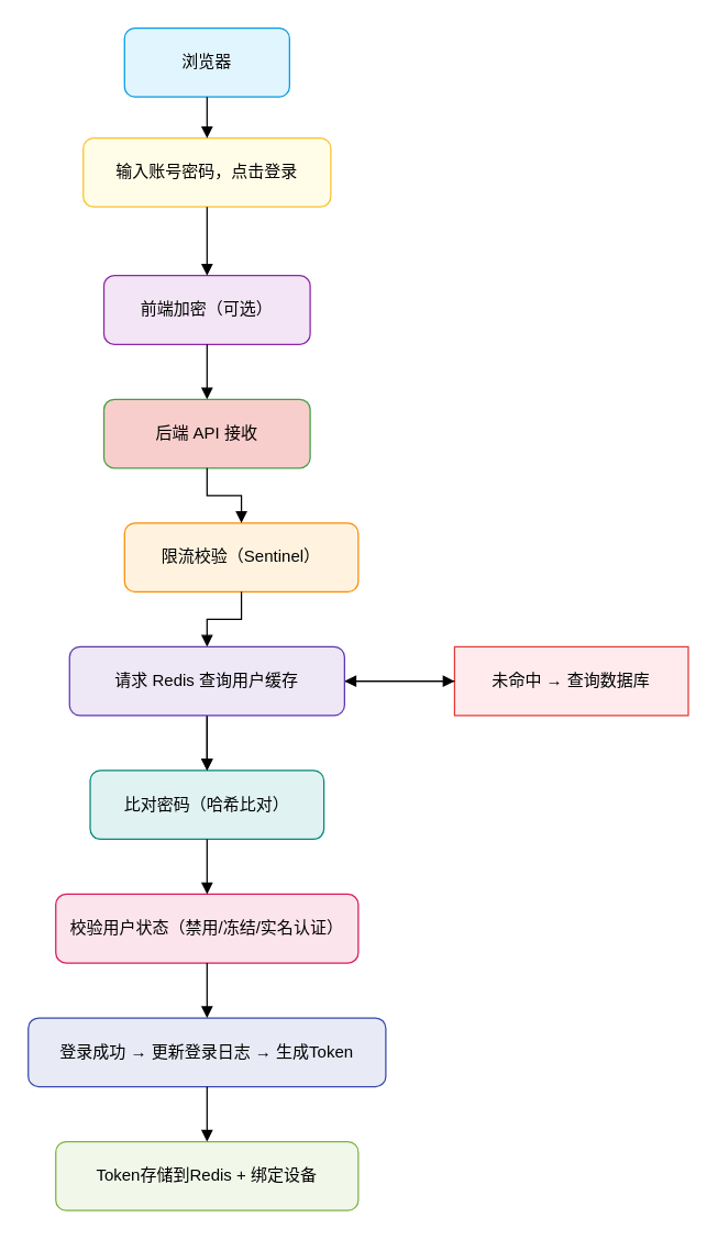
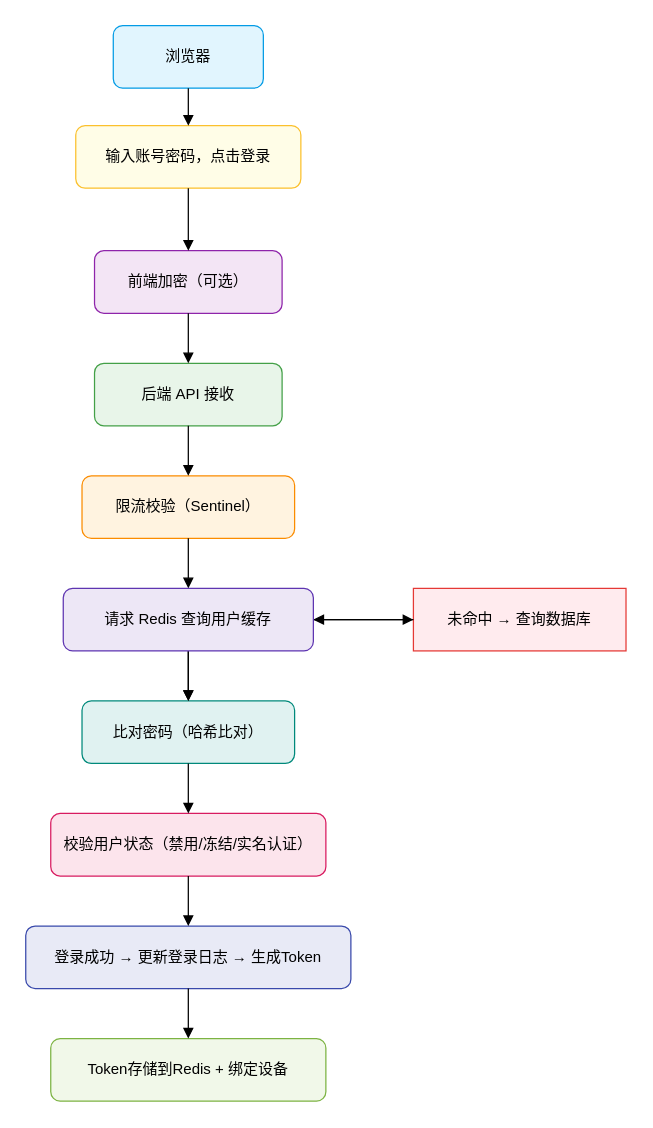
  <mxCell id="0" />
  <mxCell id="1" parent="0" />
  <mxCell id="2" value="浏览器" style="rounded=1;whiteSpace=wrap;html=1;fillColor=#e1f5fe;strokeColor=#039be5;" vertex="1" parent="1"><mxGeometry x="90" y="20" width="120" height="50" as="geometry" /></mxCell>
  <mxCell id="3" value="输入账号密码，点击登录" style="rounded=1;whiteSpace=wrap;html=1;fillColor=#fffde7;strokeColor=#fbc02d;" vertex="1" parent="1"><mxGeometry x="60" y="100" width="180" height="50" as="geometry" /></mxCell>
  <mxCell id="4" value="前端加密（可选）" style="rounded=1;whiteSpace=wrap;html=1;fillColor=#f3e5f5;strokeColor=#8e24aa;" vertex="1" parent="1"><mxGeometry x="75" y="200" width="150" height="50" as="geometry" /></mxCell>
- <mxCell id="5" value="后端 API 接收" style="rounded=1;whiteSpace=wrap;html=1;fillColor=#f8cecc;strokeColor=#43a047;" vertex="1" parent="1"><mxGeometry x="75" y="290" width="150" height="50" as="geometry" /></mxCell>
- <mxCell id="6" value="限流校验（Sentinel）" style="rounded=1;whiteSpace=wrap;html=1;fillColor=#fff3e0;strokeColor=#fb8c00;" vertex="1" parent="1"><mxGeometry x="90" y="380" width="170" height="50" as="geometry" /></mxCell>
+ <mxCell id="5" value="后端 API 接收" style="rounded=1;whiteSpace=wrap;html=1;fillColor=#e8f5e9;strokeColor=#43a047;" vertex="1" parent="1"><mxGeometry x="75" y="290" width="150" height="50" as="geometry" /></mxCell>
+ <mxCell id="6" value="限流校验（Sentinel）" style="rounded=1;whiteSpace=wrap;html=1;fillColor=#fff3e0;strokeColor=#fb8c00;" vertex="1" parent="1"><mxGeometry x="65" y="380" width="170" height="50" as="geometry" /></mxCell>
  <mxCell id="7" value="未命中 → 查询数据库" style="whiteSpace=wrap;html=1;fillColor=#ffebee;strokeColor=#e53935;rounded=0;" vertex="1" parent="1"><mxGeometry x="330" y="470" width="170" height="50" as="geometry" /></mxCell>
  <mxCell id="8" value="比对密码（哈希比对）" style="rounded=1;whiteSpace=wrap;html=1;fillColor=#e0f2f1;strokeColor=#00897b;" vertex="1" parent="1"><mxGeometry x="65" y="560" width="170" height="50" as="geometry" /></mxCell>
  <mxCell id="9" value="校验用户状态（禁用/冻结/实名认证）" style="rounded=1;whiteSpace=wrap;html=1;fillColor=#fce4ec;strokeColor=#d81b60;" vertex="1" parent="1"><mxGeometry x="40" y="650" width="220" height="50" as="geometry" /></mxCell>
  <mxCell id="10" value="登录成功 → 更新登录日志 → 生成Token" style="rounded=1;whiteSpace=wrap;html=1;fillColor=#e8eaf6;strokeColor=#3949ab;" vertex="1" parent="1"><mxGeometry x="20" y="740" width="260" height="50" as="geometry" /></mxCell>
  <mxCell id="11" value="Token存储到Redis + 绑定设备" style="rounded=1;whiteSpace=wrap;html=1;fillColor=#f1f8e9;strokeColor=#7cb342;" vertex="1" parent="1"><mxGeometry x="40" y="830" width="220" height="50" as="geometry" /></mxCell>
  <mxCell id="12" style="edgeStyle=orthogonalEdgeStyle;rounded=0;orthogonalLoop=1;jettySize=auto;html=1;endArrow=block;endFill=1;" edge="1" parent="1" source="2" target="3"><mxGeometry relative="1" as="geometry" /></mxCell>
  <mxCell id="13" style="edgeStyle=orthogonalEdgeStyle;rounded=0;orthogonalLoop=1;jettySize=auto;html=1;endArrow=block;endFill=1;" edge="1" parent="1" source="3" target="4"><mxGeometry relative="1" as="geometry" /></mxCell>
  <mxCell id="14" style="edgeStyle=orthogonalEdgeStyle;rounded=0;orthogonalLoop=1;jettySize=auto;html=1;endArrow=block;endFill=1;" edge="1" parent="1" source="4" target="5"><mxGeometry relative="1" as="geometry" /></mxCell>
  <mxCell id="15" style="edgeStyle=orthogonalEdgeStyle;rounded=0;orthogonalLoop=1;jettySize=auto;html=1;endArrow=block;endFill=1;" edge="1" parent="1" source="5" target="6"><mxGeometry relative="1" as="geometry" /></mxCell>
  <mxCell id="16" style="edgeStyle=orthogonalEdgeStyle;rounded=0;orthogonalLoop=1;jettySize=auto;html=1;endArrow=block;endFill=1;" edge="1" parent="1" source="6" target="24"><mxGeometry relative="1" as="geometry" /></mxCell>
  <mxCell id="17" style="edgeStyle=orthogonalEdgeStyle;rounded=0;orthogonalLoop=1;jettySize=auto;html=1;endArrow=block;endFill=1;" edge="1" parent="1" source="24" target="7"><mxGeometry relative="1" as="geometry"><mxPoint x="190" y="495" as="targetPoint" /></mxGeometry></mxCell>
  <mxCell id="18" style="edgeStyle=orthogonalEdgeStyle;rounded=0;orthogonalLoop=1;jettySize=auto;html=1;endArrow=block;endFill=1;" edge="1" parent="1" source="24" target="8"><mxGeometry relative="1" as="geometry" /></mxCell>
  <mxCell id="19" style="edgeStyle=orthogonalEdgeStyle;rounded=0;orthogonalLoop=1;jettySize=auto;html=1;endArrow=block;endFill=1;" edge="1" parent="1" source="24" target="8"><mxGeometry relative="1" as="geometry" /></mxCell>
  <mxCell id="20" style="edgeStyle=orthogonalEdgeStyle;rounded=0;orthogonalLoop=1;jettySize=auto;html=1;endArrow=block;endFill=1;" edge="1" parent="1" source="8" target="9"><mxGeometry relative="1" as="geometry" /></mxCell>
  <mxCell id="21" style="edgeStyle=orthogonalEdgeStyle;rounded=0;orthogonalLoop=1;jettySize=auto;html=1;endArrow=block;endFill=1;" edge="1" parent="1" source="9" target="10"><mxGeometry relative="1" as="geometry" /></mxCell>
  <mxCell id="22" style="edgeStyle=orthogonalEdgeStyle;rounded=0;orthogonalLoop=1;jettySize=auto;html=1;endArrow=block;endFill=1;" edge="1" parent="1" source="10" target="11"><mxGeometry relative="1" as="geometry" /></mxCell>
  <mxCell id="23" value="" style="edgeStyle=orthogonalEdgeStyle;rounded=0;orthogonalLoop=1;jettySize=auto;html=1;endArrow=block;endFill=1;" edge="1" parent="1" source="7" target="24"><mxGeometry relative="1" as="geometry"><mxPoint x="330" y="495" as="sourcePoint" /><mxPoint x="150" y="560" as="targetPoint" /></mxGeometry></mxCell>
  <mxCell id="24" value="请求 Redis 查询用户缓存" style="rounded=1;whiteSpace=wrap;html=1;fillColor=#ede7f6;strokeColor=#5e35b1;" vertex="1" parent="1"><mxGeometry x="50" y="470" width="200" height="50" as="geometry" /></mxCell>
